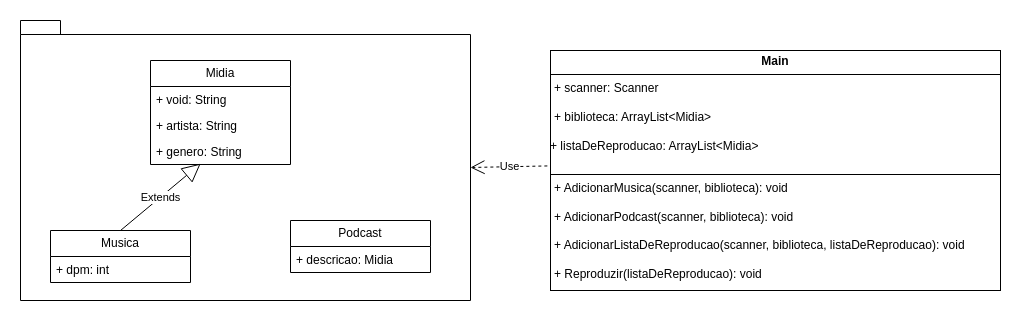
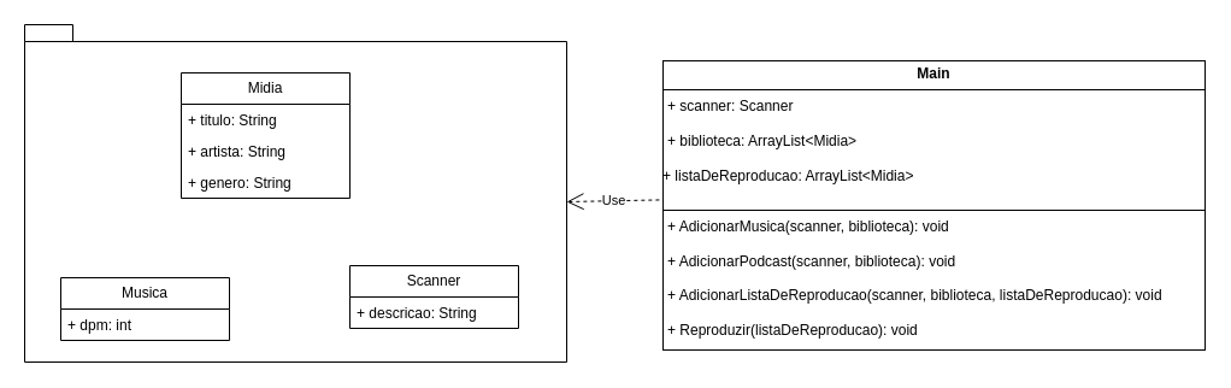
  <mxCell id="0" />
  <mxCell id="1" parent="0" />
  <mxCell id="2" value="" style="shape=folder;fontStyle=1;spacingTop=10;tabWidth=40;tabHeight=14;tabPosition=left;html=1;whiteSpace=wrap;" vertex="1" parent="1"><mxGeometry x="20" y="20" width="450" height="280" as="geometry" /></mxCell>
  <mxCell id="3" value="Midia" style="swimlane;fontStyle=0;childLayout=stackLayout;horizontal=1;startSize=26;fillColor=none;horizontalStack=0;resizeParent=1;resizeParentMax=0;resizeLast=0;collapsible=1;marginBottom=0;whiteSpace=wrap;html=1;" vertex="1" parent="1"><mxGeometry x="150" y="60" width="140" height="104" as="geometry" /></mxCell>
- <mxCell id="4" value="+ void: String" style="text;strokeColor=none;fillColor=none;align=left;verticalAlign=top;spacingLeft=4;spacingRight=4;overflow=hidden;rotatable=0;points=[[0,0.5],[1,0.5]];portConstraint=eastwest;whiteSpace=wrap;html=1;" vertex="1" parent="3"><mxGeometry y="26" width="140" height="26" as="geometry" /></mxCell>
+ <mxCell id="4" value="+ titulo: String" style="text;strokeColor=none;fillColor=none;align=left;verticalAlign=top;spacingLeft=4;spacingRight=4;overflow=hidden;rotatable=0;points=[[0,0.5],[1,0.5]];portConstraint=eastwest;whiteSpace=wrap;html=1;" vertex="1" parent="3"><mxGeometry y="26" width="140" height="26" as="geometry" /></mxCell>
  <mxCell id="5" value="+ artista: String" style="text;strokeColor=none;fillColor=none;align=left;verticalAlign=top;spacingLeft=4;spacingRight=4;overflow=hidden;rotatable=0;points=[[0,0.5],[1,0.5]];portConstraint=eastwest;whiteSpace=wrap;html=1;" vertex="1" parent="3"><mxGeometry y="52" width="140" height="26" as="geometry" /></mxCell>
  <mxCell id="6" value="+ genero: String" style="text;strokeColor=none;fillColor=none;align=left;verticalAlign=top;spacingLeft=4;spacingRight=4;overflow=hidden;rotatable=0;points=[[0,0.5],[1,0.5]];portConstraint=eastwest;whiteSpace=wrap;html=1;" vertex="1" parent="3"><mxGeometry y="78" width="140" height="26" as="geometry" /></mxCell>
  <mxCell id="7" value="Musica" style="swimlane;fontStyle=0;childLayout=stackLayout;horizontal=1;startSize=26;fillColor=none;horizontalStack=0;resizeParent=1;resizeParentMax=0;resizeLast=0;collapsible=1;marginBottom=0;whiteSpace=wrap;html=1;" vertex="1" parent="1"><mxGeometry x="50" y="230" width="140" height="52" as="geometry" /></mxCell>
  <mxCell id="8" value="+ dpm: int" style="text;strokeColor=none;fillColor=none;align=left;verticalAlign=top;spacingLeft=4;spacingRight=4;overflow=hidden;rotatable=0;points=[[0,0.5],[1,0.5]];portConstraint=eastwest;whiteSpace=wrap;html=1;" vertex="1" parent="7"><mxGeometry y="26" width="140" height="26" as="geometry" /></mxCell>
- <mxCell id="9" value="Podcast" style="swimlane;fontStyle=0;childLayout=stackLayout;horizontal=1;startSize=26;fillColor=none;horizontalStack=0;resizeParent=1;resizeParentMax=0;resizeLast=0;collapsible=1;marginBottom=0;whiteSpace=wrap;html=1;" vertex="1" parent="1"><mxGeometry x="290" y="220" width="140" height="52" as="geometry" /></mxCell>
- <mxCell id="10" value="+ descricao: Midia" style="text;strokeColor=none;fillColor=none;align=left;verticalAlign=top;spacingLeft=4;spacingRight=4;overflow=hidden;rotatable=0;points=[[0,0.5],[1,0.5]];portConstraint=eastwest;whiteSpace=wrap;html=1;" vertex="1" parent="9"><mxGeometry y="26" width="140" height="26" as="geometry" /></mxCell>
- <mxCell id="11" value="Extends" style="endArrow=block;endSize=16;endFill=0;html=1;rounded=0;exitX=0.5;exitY=0;exitDx=0;exitDy=0;entryX=0.358;entryY=0.968;entryDx=0;entryDy=0;entryPerimeter=0;" edge="1" parent="1" source="7" target="6"><mxGeometry width="160" relative="1" as="geometry"><mxPoint x="120" y="190" as="sourcePoint" /><mxPoint x="280" y="190" as="targetPoint" /></mxGeometry></mxCell>
+ <mxCell id="9" value="Scanner" style="swimlane;fontStyle=0;childLayout=stackLayout;horizontal=1;startSize=26;fillColor=none;horizontalStack=0;resizeParent=1;resizeParentMax=0;resizeLast=0;collapsible=1;marginBottom=0;whiteSpace=wrap;html=1;" vertex="1" parent="1"><mxGeometry x="290" y="220" width="140" height="52" as="geometry" /></mxCell>
+ <mxCell id="10" value="+ descricao: String" style="text;strokeColor=none;fillColor=none;align=left;verticalAlign=top;spacingLeft=4;spacingRight=4;overflow=hidden;rotatable=0;points=[[0,0.5],[1,0.5]];portConstraint=eastwest;whiteSpace=wrap;html=1;" vertex="1" parent="9"><mxGeometry y="26" width="140" height="26" as="geometry" /></mxCell>
  <mxCell id="12" value="Use" style="endArrow=open;endSize=12;dashed=1;html=1;rounded=0;exitX=-0.007;exitY=0.481;exitDx=0;exitDy=0;entryX=0;entryY=0;entryDx=450;entryDy=147;entryPerimeter=0;exitPerimeter=0;" edge="1" parent="1" source="13" target="2"><mxGeometry width="160" relative="1" as="geometry"><mxPoint x="510" y="173" as="sourcePoint" /><mxPoint x="480" y="180" as="targetPoint" /></mxGeometry></mxCell>
  <mxCell id="13" value="&lt;p style=&quot;margin:0px;margin-top:4px;text-align:center;&quot;&gt;&lt;b&gt;Main&lt;/b&gt;&lt;/p&gt;&lt;hr size=&quot;1&quot; style=&quot;border-style:solid;&quot;&gt;&lt;p style=&quot;margin:0px;margin-left:4px;&quot;&gt;+ scanner: Scanner&lt;/p&gt;&lt;p style=&quot;margin:0px;margin-left:4px;&quot;&gt;&lt;br&gt;&lt;/p&gt;&lt;p style=&quot;margin:0px;margin-left:4px;&quot;&gt;+ biblioteca: ArrayList&amp;lt;Midia&amp;gt;&lt;/p&gt;&lt;div&gt;&lt;br&gt;&lt;/div&gt;&lt;div&gt;+ listaDeReproducao: ArrayList&amp;lt;Midia&amp;gt;&lt;/div&gt;&lt;div&gt;&lt;br&gt;&lt;/div&gt;&lt;hr size=&quot;1&quot; style=&quot;border-style:solid;&quot;&gt;&lt;p style=&quot;margin:0px;margin-left:4px;&quot;&gt;+ AdicionarMusica(scanner, biblioteca): void&lt;/p&gt;&lt;p style=&quot;margin:0px;margin-left:4px;&quot;&gt;&lt;br&gt;&lt;/p&gt;&lt;p style=&quot;margin:0px;margin-left:4px;&quot;&gt;+ AdicionarPodcast(scanner, biblioteca): void&lt;/p&gt;&lt;p style=&quot;margin:0px;margin-left:4px;&quot;&gt;&lt;br&gt;&lt;/p&gt;&lt;p style=&quot;margin:0px;margin-left:4px;&quot;&gt;+ AdicionarListaDeReproducao(scanner, biblioteca, listaDeReproducao&lt;span style=&quot;background-color: transparent; color: light-dark(rgb(0, 0, 0), rgb(255, 255, 255));&quot;&gt;): void&lt;/span&gt;&lt;/p&gt;&lt;p style=&quot;margin:0px;margin-left:4px;&quot;&gt;&lt;span style=&quot;background-color: transparent; color: light-dark(rgb(0, 0, 0), rgb(255, 255, 255));&quot;&gt;&lt;br&gt;&lt;/span&gt;&lt;/p&gt;&lt;p style=&quot;margin:0px;margin-left:4px;&quot;&gt;+ Reproduzir(listaDeReproducao): void&lt;span style=&quot;background-color: transparent; color: light-dark(rgb(0, 0, 0), rgb(255, 255, 255));&quot;&gt;&lt;/span&gt;&lt;/p&gt;" style="verticalAlign=top;align=left;overflow=fill;html=1;whiteSpace=wrap;" vertex="1" parent="1"><mxGeometry x="550" y="50" width="450" height="240" as="geometry" /></mxCell>
